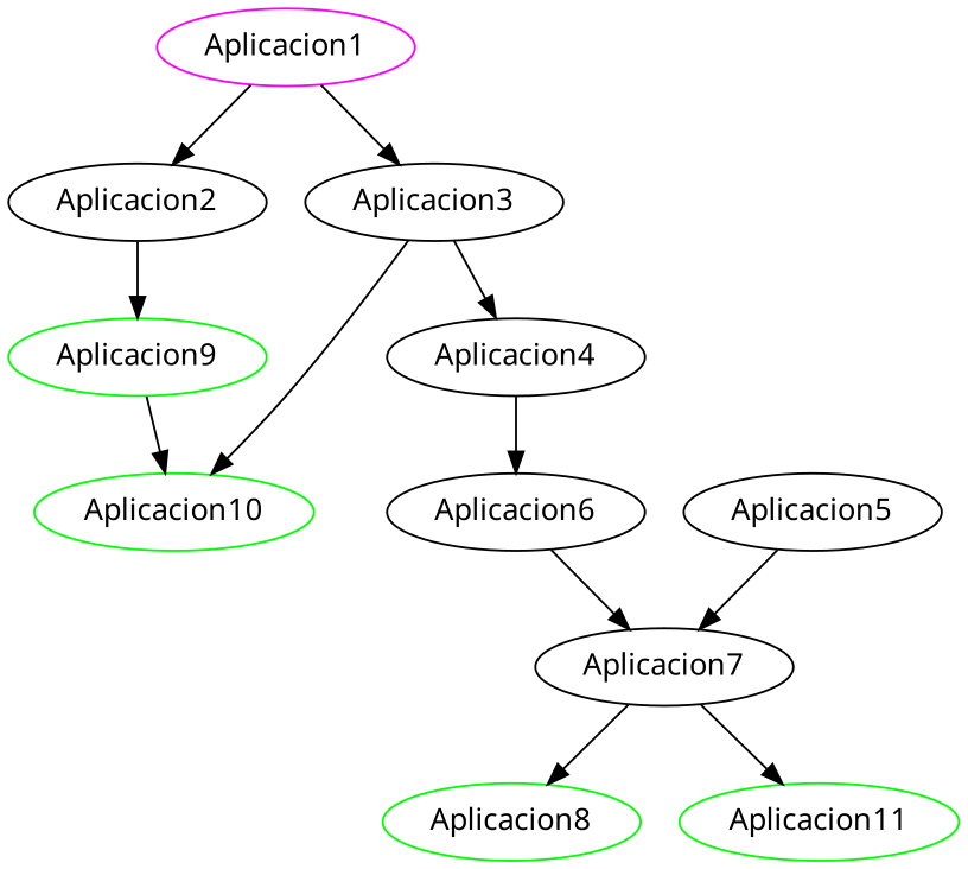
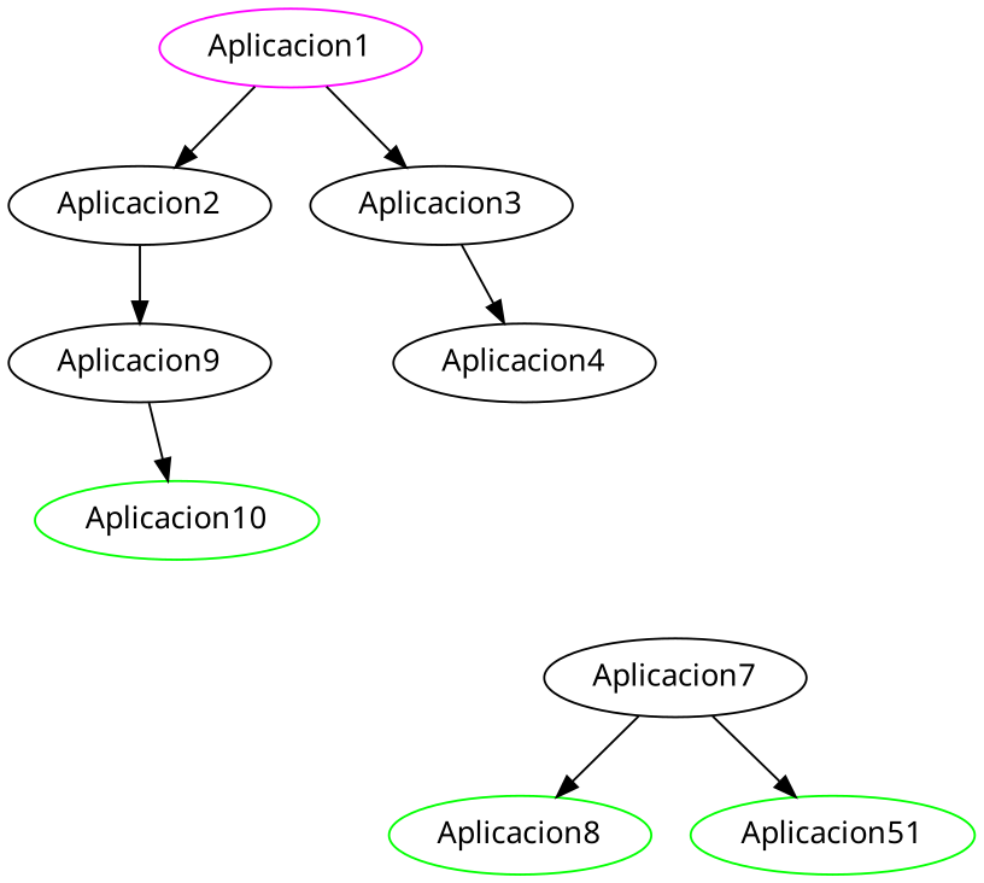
  strict digraph {
    fontname="Noto Sans"
    node [color=black fontname="Noto Sans"]
    edge [color=black fontname="Noto Sans"]
    n1 [color=magenta label=Aplicacion1]
    n2 [label=Aplicacion2]
    n3 [label=Aplicacion3]
-   n4 [color=green label=Aplicacion9]
+   n4 [label=Aplicacion9]
    n5 [label=Aplicacion4]
    n6 [color=green label=Aplicacion10]
-   n7 [label=Aplicacion6]
-   n8 [label=Aplicacion5]
    n9 [label=Aplicacion7]
    n10 [color=green label=Aplicacion8]
-   n11 [color=green label=Aplicacion11]
+   n11 [color=green label=Aplicacion51]
    n1 -> n2
    n1 -> n3
    n2 -> n4
    n3 -> n5
-   n3 -> n6
    n4 -> n6
-   n5 -> n7
-   n7 -> n9
-   n8 -> n9
    n9 -> n10
    n9 -> n11
  }
